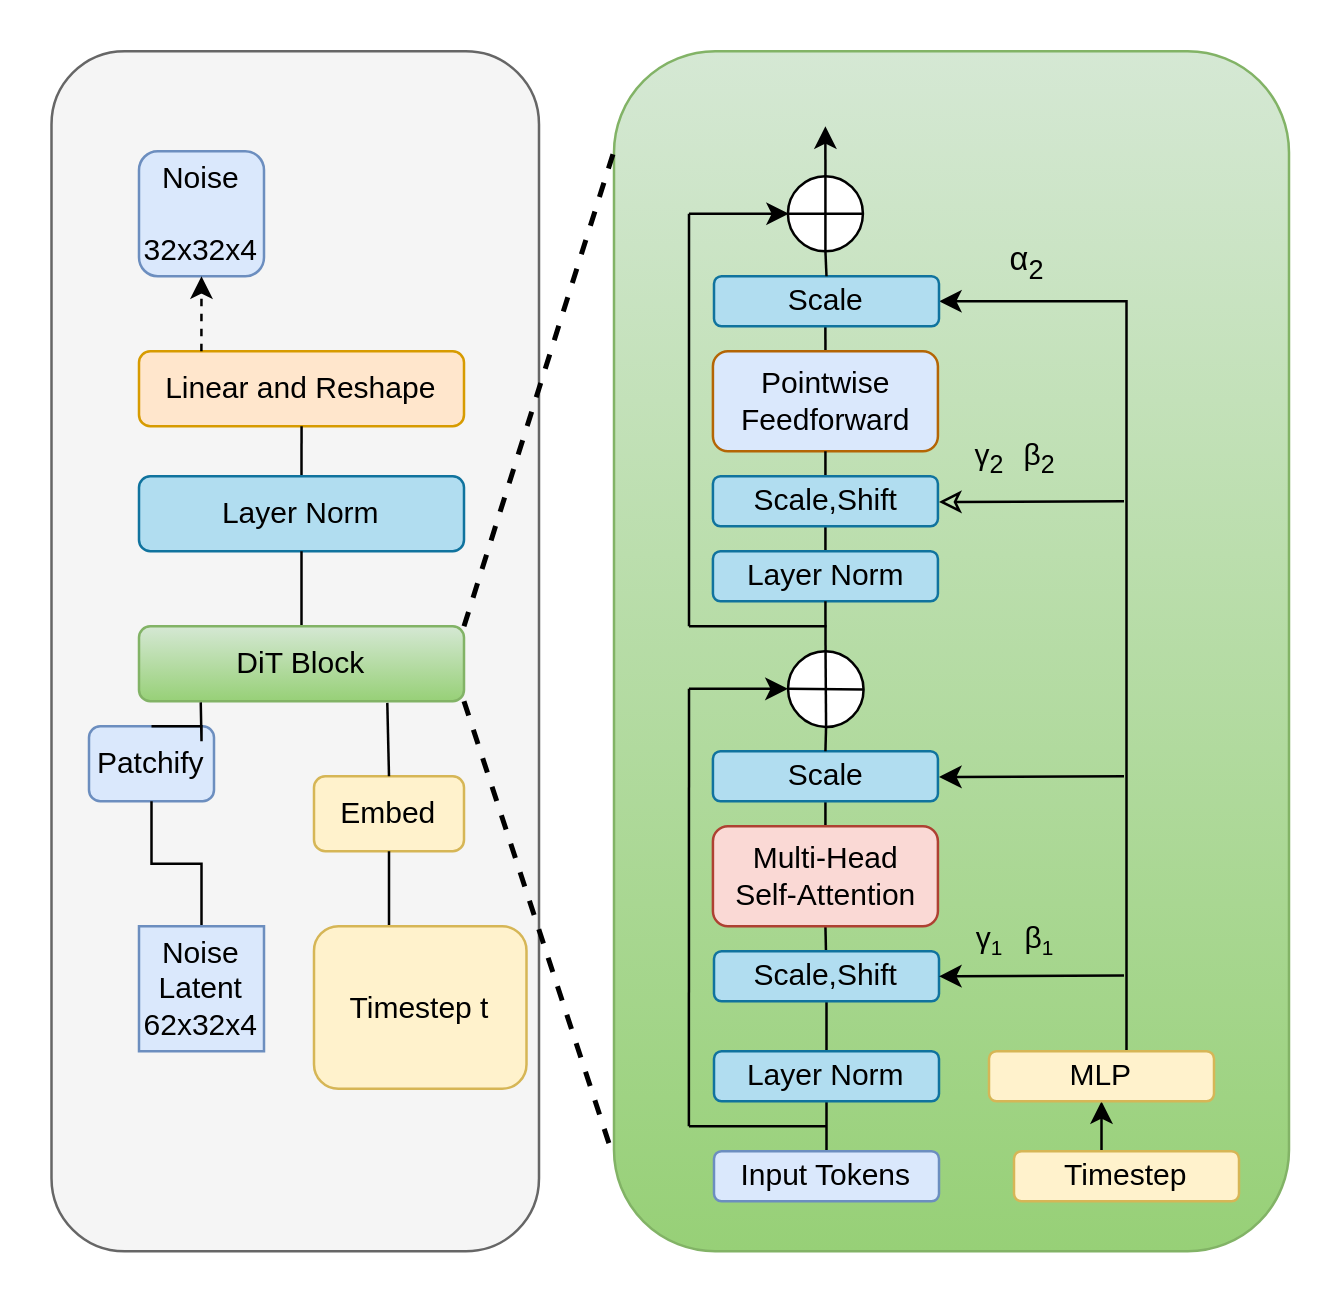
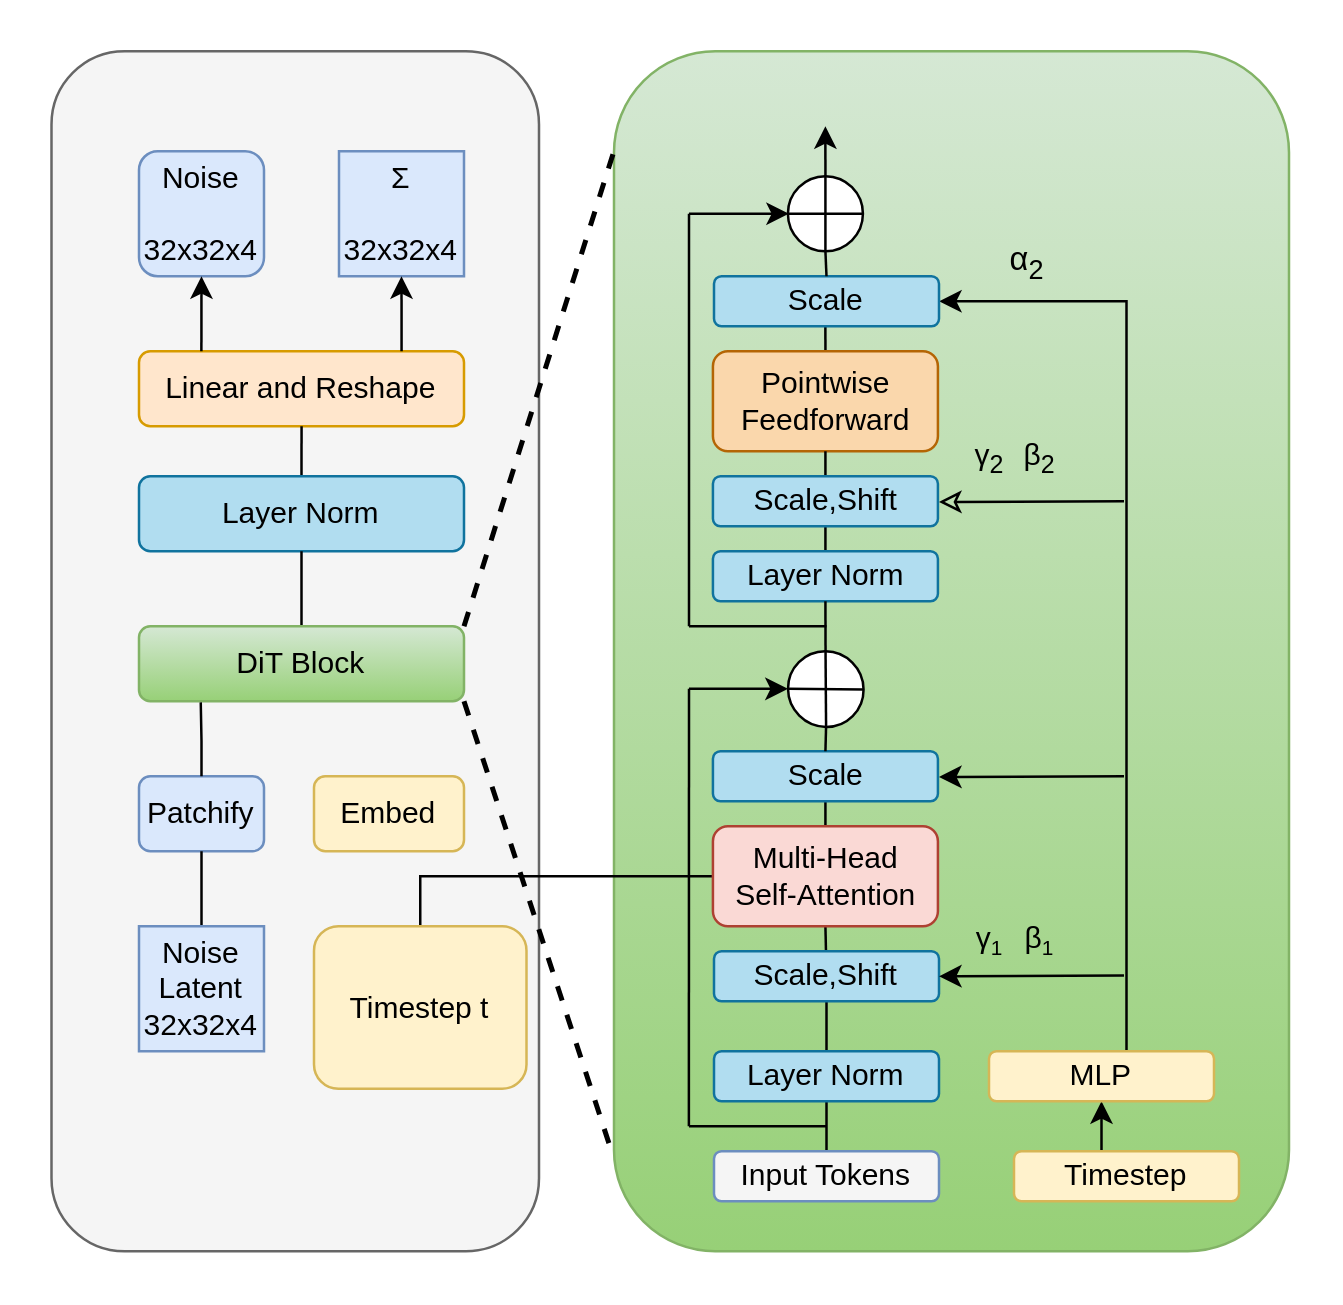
  <mxCell id="0" />
  <mxCell id="1" parent="0" />
  <mxCell id="2" value="" style="rounded=1;whiteSpace=wrap;html=1;fillColor=#f5f5f5;strokeColor=#666666;fontColor=#333333;" vertex="1" parent="1"><mxGeometry x="20" y="20" width="195" height="480" as="geometry" /></mxCell>
  <mxCell id="3" value="" style="rounded=1;whiteSpace=wrap;html=1;fillColor=#d5e8d4;strokeColor=#82b366;gradientColor=#97d077;" vertex="1" parent="1"><mxGeometry x="245" y="20" width="270" height="480" as="geometry" /></mxCell>
  <mxCell id="4" value="Noise&lt;div&gt;&lt;br&gt;&lt;div&gt;&lt;span style=&quot;background-color: initial;&quot;&gt;32x32x4&lt;/span&gt;&lt;/div&gt;&lt;/div&gt;" style="whiteSpace=wrap;html=1;aspect=fixed;fillColor=#dae8fc;strokeColor=#6c8ebf;rounded=1;" vertex="1" parent="1"><mxGeometry x="55" y="60" width="50" height="50" as="geometry" /></mxCell>
+ <mxCell id="5" value="&lt;div&gt;Σ&lt;/div&gt;&lt;div&gt;&lt;br&gt;&lt;div&gt;&lt;span style=&quot;background-color: initial;&quot;&gt;32x32x4&lt;/span&gt;&lt;/div&gt;&lt;/div&gt;" style="whiteSpace=wrap;html=1;aspect=fixed;fillColor=#dae8fc;strokeColor=#6c8ebf;" vertex="1" parent="1"><mxGeometry x="135" y="60" width="50" height="50" as="geometry" /></mxCell>
  <mxCell id="6" value="Linear and Reshape" style="rounded=1;whiteSpace=wrap;html=1;fillColor=#ffe6cc;strokeColor=#d79b00;" vertex="1" parent="1"><mxGeometry x="55" y="140" width="130" height="30" as="geometry" /></mxCell>
  <mxCell id="7" style="edgeStyle=orthogonalEdgeStyle;rounded=0;orthogonalLoop=1;jettySize=auto;html=1;exitX=0.5;exitY=0;exitDx=0;exitDy=0;endArrow=none;endFill=0;" edge="1" parent="1" source="8"><mxGeometry relative="1" as="geometry"><mxPoint x="120.02" y="170" as="targetPoint" /></mxGeometry></mxCell>
  <mxCell id="8" value="Layer Norm" style="rounded=1;whiteSpace=wrap;html=1;fillColor=#b1ddf0;strokeColor=#10739e;" vertex="1" parent="1"><mxGeometry x="55" y="190" width="130" height="30" as="geometry" /></mxCell>
- <mxCell id="9" value="Patchify" style="rounded=1;whiteSpace=wrap;html=1;fillColor=#dae8fc;strokeColor=#6c8ebf;" vertex="1" parent="1"><mxGeometry x="35" y="290" width="50" height="30" as="geometry" /></mxCell>
+ <mxCell id="9" value="Patchify" style="rounded=1;whiteSpace=wrap;html=1;fillColor=#dae8fc;strokeColor=#6c8ebf;" vertex="1" parent="1"><mxGeometry x="55" y="310" width="50" height="30" as="geometry" /></mxCell>
  <mxCell id="10" value="Embed" style="rounded=1;whiteSpace=wrap;html=1;fillColor=#fff2cc;strokeColor=#d6b656;" vertex="1" parent="1"><mxGeometry x="125" y="310" width="60" height="30" as="geometry" /></mxCell>
  <mxCell id="11" style="edgeStyle=orthogonalEdgeStyle;rounded=0;orthogonalLoop=1;jettySize=auto;html=1;exitX=0.5;exitY=0;exitDx=0;exitDy=0;entryX=0.5;entryY=1;entryDx=0;entryDy=0;endArrow=none;endFill=0;" edge="1" parent="1" source="12" target="9"><mxGeometry relative="1" as="geometry" /></mxCell>
- <mxCell id="12" value="Noise&lt;div&gt;Latent&lt;br&gt;&lt;div&gt;&lt;span style=&quot;background-color: initial;&quot;&gt;62x32x4&lt;/span&gt;&lt;/div&gt;&lt;/div&gt;" style="whiteSpace=wrap;html=1;aspect=fixed;fillColor=#dae8fc;strokeColor=#6c8ebf;" vertex="1" parent="1"><mxGeometry x="55" y="370" width="50" height="50" as="geometry" /></mxCell>
- <mxCell id="13" style="edgeStyle=orthogonalEdgeStyle;rounded=0;orthogonalLoop=1;jettySize=auto;html=1;exitX=0.5;exitY=0;exitDx=0;exitDy=0;entryX=0.5;entryY=1;entryDx=0;entryDy=0;endArrow=none;endFill=0;" edge="1" parent="1" source="14" target="10"><mxGeometry relative="1" as="geometry" /></mxCell>
+ <mxCell id="12" value="Noise&lt;div&gt;Latent&lt;br&gt;&lt;div&gt;&lt;span style=&quot;background-color: initial;&quot;&gt;32x32x4&lt;/span&gt;&lt;/div&gt;&lt;/div&gt;" style="whiteSpace=wrap;html=1;aspect=fixed;fillColor=#dae8fc;strokeColor=#6c8ebf;" vertex="1" parent="1"><mxGeometry x="55" y="370" width="50" height="50" as="geometry" /></mxCell>
+ <mxCell id="13" style="edgeStyle=orthogonalEdgeStyle;rounded=0;orthogonalLoop=1;jettySize=auto;html=1;exitX=0.5;exitY=0;exitDx=0;exitDy=0;endArrow=none;endFill=0;" edge="1" parent="1" source="14" target="39"><mxGeometry relative="1" as="geometry" /></mxCell>
  <mxCell id="14" value="Timestep t" style="rounded=1;whiteSpace=wrap;html=1;fillColor=#fff2cc;strokeColor=#d6b656;" vertex="1" parent="1"><mxGeometry x="125" y="370" width="85" height="65" as="geometry" /></mxCell>
  <mxCell id="15" style="edgeStyle=orthogonalEdgeStyle;rounded=0;orthogonalLoop=1;jettySize=auto;html=1;exitX=0.5;exitY=0;exitDx=0;exitDy=0;entryX=0.5;entryY=1;entryDx=0;entryDy=0;endArrow=none;endFill=0;" edge="1" parent="1" source="16" target="8"><mxGeometry relative="1" as="geometry" /></mxCell>
  <mxCell id="16" value="DiT Block" style="rounded=1;whiteSpace=wrap;html=1;fillColor=#d5e8d4;strokeColor=#82b366;gradientColor=#97d077;" vertex="1" parent="1"><mxGeometry x="55" y="250" width="130" height="30" as="geometry" /></mxCell>
  <mxCell id="17" style="edgeStyle=orthogonalEdgeStyle;rounded=0;orthogonalLoop=1;jettySize=auto;html=1;exitX=0.5;exitY=0;exitDx=0;exitDy=0;entryX=0.19;entryY=1.015;entryDx=0;entryDy=0;entryPerimeter=0;endArrow=none;endFill=0;" edge="1" parent="1" source="9" target="16"><mxGeometry relative="1" as="geometry"><Array as="points"><mxPoint x="80" y="296" /><mxPoint x="80" y="296" /></Array></mxGeometry></mxCell>
- <mxCell id="18" style="edgeStyle=orthogonalEdgeStyle;rounded=0;orthogonalLoop=1;jettySize=auto;html=1;exitX=0.5;exitY=0;exitDx=0;exitDy=0;entryX=0.764;entryY=1.022;entryDx=0;entryDy=0;entryPerimeter=0;endArrow=none;endFill=0;" edge="1" parent="1" source="10" target="16"><mxGeometry relative="1" as="geometry" /></mxCell>
- <mxCell id="19" style="edgeStyle=orthogonalEdgeStyle;rounded=0;orthogonalLoop=1;jettySize=auto;html=1;exitX=0.192;exitY=0;exitDx=0;exitDy=0;entryX=0.5;entryY=1;entryDx=0;entryDy=0;exitPerimeter=0;dashed=1;" edge="1" parent="1" source="6" target="4"><mxGeometry relative="1" as="geometry" /></mxCell>
+ <mxCell id="19" style="edgeStyle=orthogonalEdgeStyle;rounded=0;orthogonalLoop=1;jettySize=auto;html=1;exitX=0.192;exitY=0;exitDx=0;exitDy=0;entryX=0.5;entryY=1;entryDx=0;entryDy=0;exitPerimeter=0;" edge="1" parent="1" source="6" target="4"><mxGeometry relative="1" as="geometry" /></mxCell>
+ <mxCell id="20" style="edgeStyle=orthogonalEdgeStyle;rounded=0;orthogonalLoop=1;jettySize=auto;html=1;exitX=0.808;exitY=0;exitDx=0;exitDy=0;entryX=0.5;entryY=1;entryDx=0;entryDy=0;exitPerimeter=0;" edge="1" parent="1" source="6" target="5"><mxGeometry relative="1" as="geometry" /></mxCell>
  <mxCell id="21" style="rounded=0;orthogonalLoop=1;jettySize=auto;html=1;exitX=0.5;exitY=0;exitDx=0;exitDy=0;entryX=0.5;entryY=1;entryDx=0;entryDy=0;endArrow=none;endFill=0;" edge="1" parent="1" source="22" target="28"><mxGeometry relative="1" as="geometry"><Array as="points"><mxPoint x="330" y="450" /><mxPoint x="330" y="440" /></Array></mxGeometry></mxCell>
- <mxCell id="22" value="Input Tokens" style="rounded=1;whiteSpace=wrap;html=1;fillColor=#dae8fc;strokeColor=#6c8ebf;" vertex="1" parent="1"><mxGeometry x="285" y="460" width="90" height="20" as="geometry" /></mxCell>
+ <mxCell id="22" value="Input Tokens" style="rounded=1;whiteSpace=wrap;html=1;fillColor=#f5f5f5;strokeColor=#6c8ebf;" vertex="1" parent="1"><mxGeometry x="285" y="460" width="90" height="20" as="geometry" /></mxCell>
  <mxCell id="23" style="edgeStyle=orthogonalEdgeStyle;rounded=0;orthogonalLoop=1;jettySize=auto;html=1;exitX=0.5;exitY=0;exitDx=0;exitDy=0;entryX=0.5;entryY=1;entryDx=0;entryDy=0;" edge="1" parent="1" source="24" target="26"><mxGeometry relative="1" as="geometry" /></mxCell>
  <mxCell id="24" value="Timestep" style="rounded=1;whiteSpace=wrap;html=1;fillColor=#fff2cc;strokeColor=#d6b656;" vertex="1" parent="1"><mxGeometry x="405" y="460" width="90" height="20" as="geometry" /></mxCell>
  <mxCell id="25" style="edgeStyle=orthogonalEdgeStyle;rounded=0;orthogonalLoop=1;jettySize=auto;html=1;exitX=0.5;exitY=0;exitDx=0;exitDy=0;entryX=1;entryY=0.5;entryDx=0;entryDy=0;" edge="1" parent="1" source="26" target="37"><mxGeometry relative="1" as="geometry"><mxPoint x="425" y="120" as="targetPoint" /><Array as="points"><mxPoint x="450" y="120" /></Array></mxGeometry></mxCell>
  <mxCell id="26" value="MLP" style="rounded=1;whiteSpace=wrap;html=1;fillColor=#fff2cc;strokeColor=#d6b656;" vertex="1" parent="1"><mxGeometry x="395" y="420" width="90" height="20" as="geometry" /></mxCell>
  <mxCell id="27" style="edgeStyle=none;rounded=0;orthogonalLoop=1;jettySize=auto;html=1;exitX=0.5;exitY=0;exitDx=0;exitDy=0;entryX=0.5;entryY=1;entryDx=0;entryDy=0;endArrow=none;endFill=0;" edge="1" parent="1" source="28" target="30"><mxGeometry relative="1" as="geometry" /></mxCell>
  <mxCell id="28" value="Layer Norm" style="rounded=1;whiteSpace=wrap;html=1;fillColor=#b1ddf0;strokeColor=#10739e;" vertex="1" parent="1"><mxGeometry x="285" y="420" width="90" height="20" as="geometry" /></mxCell>
  <mxCell id="29" style="edgeStyle=none;rounded=0;orthogonalLoop=1;jettySize=auto;html=1;entryX=0.5;entryY=1;entryDx=0;entryDy=0;endArrow=none;endFill=0;" edge="1" parent="1" source="30" target="39"><mxGeometry relative="1" as="geometry" /></mxCell>
  <mxCell id="30" value="Scale,Shift" style="rounded=1;whiteSpace=wrap;html=1;fillColor=#b1ddf0;strokeColor=#10739e;" vertex="1" parent="1"><mxGeometry x="285" y="380" width="90" height="20" as="geometry" /></mxCell>
  <mxCell id="31" style="edgeStyle=none;rounded=0;orthogonalLoop=1;jettySize=auto;html=1;exitX=0.5;exitY=0;exitDx=0;exitDy=0;endArrow=none;endFill=0;" edge="1" parent="1" source="32"><mxGeometry relative="1" as="geometry"><mxPoint x="329.556" y="130" as="targetPoint" /></mxGeometry></mxCell>
- <mxCell id="32" value="Pointwise&lt;div&gt;Feedforward&lt;/div&gt;" style="rounded=1;whiteSpace=wrap;html=1;fillColor=#dae8fc;strokeColor=#b46504;" vertex="1" parent="1"><mxGeometry x="284.57" y="140" width="90" height="40" as="geometry" /></mxCell>
+ <mxCell id="32" value="Pointwise&lt;div&gt;Feedforward&lt;/div&gt;" style="rounded=1;whiteSpace=wrap;html=1;fillColor=#fad7ac;strokeColor=#b46504;" vertex="1" parent="1"><mxGeometry x="284.57" y="140" width="90" height="40" as="geometry" /></mxCell>
  <mxCell id="33" style="edgeStyle=none;rounded=0;orthogonalLoop=1;jettySize=auto;html=1;exitX=0.5;exitY=0;exitDx=0;exitDy=0;entryX=0.5;entryY=1;entryDx=0;entryDy=0;endArrow=none;endFill=0;" edge="1" parent="1" source="34" target="36"><mxGeometry relative="1" as="geometry" /></mxCell>
  <mxCell id="34" value="Layer Norm" style="rounded=1;whiteSpace=wrap;html=1;fillColor=#b1ddf0;strokeColor=#10739e;" vertex="1" parent="1"><mxGeometry x="284.57" y="220" width="90" height="20" as="geometry" /></mxCell>
  <mxCell id="35" style="edgeStyle=none;rounded=0;orthogonalLoop=1;jettySize=auto;html=1;exitX=0.5;exitY=0;exitDx=0;exitDy=0;entryX=0.5;entryY=1;entryDx=0;entryDy=0;endArrow=none;endFill=0;" edge="1" parent="1" source="36" target="32"><mxGeometry relative="1" as="geometry" /></mxCell>
  <mxCell id="36" value="Scale,Shift" style="rounded=1;whiteSpace=wrap;html=1;fillColor=#b1ddf0;strokeColor=#10739e;" vertex="1" parent="1"><mxGeometry x="284.57" y="190" width="90" height="20" as="geometry" /></mxCell>
  <mxCell id="37" value="Scale" style="rounded=1;whiteSpace=wrap;html=1;fillColor=#b1ddf0;strokeColor=#10739e;" vertex="1" parent="1"><mxGeometry x="285" y="110" width="90" height="20" as="geometry" /></mxCell>
  <mxCell id="38" style="edgeStyle=none;rounded=0;orthogonalLoop=1;jettySize=auto;html=1;exitX=0.5;exitY=0;exitDx=0;exitDy=0;entryX=0.5;entryY=1;entryDx=0;entryDy=0;endArrow=none;endFill=0;" edge="1" parent="1" source="39" target="40"><mxGeometry relative="1" as="geometry" /></mxCell>
  <mxCell id="39" value="Multi-Head&lt;div&gt;Self-Attention&lt;/div&gt;" style="rounded=1;whiteSpace=wrap;html=1;fillColor=#fad9d5;strokeColor=#ae4132;" vertex="1" parent="1"><mxGeometry x="284.57" y="330" width="90" height="40" as="geometry" /></mxCell>
  <mxCell id="40" value="Scale" style="rounded=1;whiteSpace=wrap;html=1;fillColor=#b1ddf0;strokeColor=#10739e;" vertex="1" parent="1"><mxGeometry x="284.57" y="300" width="90" height="20" as="geometry" /></mxCell>
  <mxCell id="41" style="edgeStyle=none;rounded=0;orthogonalLoop=1;jettySize=auto;html=1;exitX=0.145;exitY=0.145;exitDx=0;exitDy=0;exitPerimeter=0;entryX=0.5;entryY=1;entryDx=0;entryDy=0;endArrow=none;endFill=0;" edge="1" parent="1" source="42" target="34"><mxGeometry relative="1" as="geometry" /></mxCell>
  <mxCell id="42" value="" style="verticalLabelPosition=bottom;verticalAlign=top;html=1;shape=mxgraph.flowchart.or;movable=1;resizable=1;rotatable=1;deletable=1;editable=1;locked=0;connectable=1;rotation=45;" vertex="1" parent="1"><mxGeometry x="314.51" y="260.15" width="30.43" height="30" as="geometry" /></mxCell>
  <mxCell id="43" style="edgeStyle=none;rounded=0;orthogonalLoop=1;jettySize=auto;html=1;exitX=0.145;exitY=0.145;exitDx=0;exitDy=0;exitPerimeter=0;" edge="1" parent="1" source="44"><mxGeometry relative="1" as="geometry"><mxPoint x="329.556" y="50" as="targetPoint" /></mxGeometry></mxCell>
  <mxCell id="44" value="" style="verticalLabelPosition=bottom;verticalAlign=top;html=1;shape=mxgraph.flowchart.or;movable=1;resizable=1;rotatable=1;deletable=1;editable=1;locked=0;connectable=1;rotation=45;" vertex="1" parent="1"><mxGeometry x="314.57" y="70" width="30" height="30" as="geometry" /></mxCell>
  <mxCell id="45" style="edgeStyle=none;rounded=0;orthogonalLoop=1;jettySize=auto;html=1;exitX=0.5;exitY=0;exitDx=0;exitDy=0;entryX=0.855;entryY=0.855;entryDx=0;entryDy=0;entryPerimeter=0;endArrow=none;endFill=0;" edge="1" parent="1" source="40" target="42"><mxGeometry relative="1" as="geometry" /></mxCell>
  <mxCell id="46" style="edgeStyle=none;rounded=0;orthogonalLoop=1;jettySize=auto;html=1;entryX=0.5;entryY=1;entryDx=0;entryDy=0;" edge="1" parent="1" source="37" target="37"><mxGeometry relative="1" as="geometry" /></mxCell>
  <mxCell id="47" style="edgeStyle=none;rounded=0;orthogonalLoop=1;jettySize=auto;html=1;exitX=0.5;exitY=0;exitDx=0;exitDy=0;entryX=0.855;entryY=0.855;entryDx=0;entryDy=0;entryPerimeter=0;endArrow=none;endFill=0;" edge="1" parent="1" source="37" target="44"><mxGeometry relative="1" as="geometry" /></mxCell>
  <mxCell id="48" style="edgeStyle=none;rounded=0;orthogonalLoop=1;jettySize=auto;html=1;entryX=0.5;entryY=0;entryDx=0;entryDy=0;" edge="1" parent="1" source="28" target="28"><mxGeometry relative="1" as="geometry" /></mxCell>
  <mxCell id="49" value="" style="endArrow=none;html=1;rounded=0;" edge="1" parent="1"><mxGeometry relative="1" as="geometry"><mxPoint x="275" y="450" as="sourcePoint" /><mxPoint x="330" y="450" as="targetPoint" /></mxGeometry></mxCell>
  <mxCell id="50" value="" style="endArrow=none;html=1;rounded=0;" edge="1" parent="1"><mxGeometry relative="1" as="geometry"><mxPoint x="275" y="275" as="sourcePoint" /><mxPoint x="274.95" y="450" as="targetPoint" /></mxGeometry></mxCell>
  <mxCell id="51" value="" style="endArrow=classic;html=1;rounded=0;entryX=0.145;entryY=0.855;entryDx=0;entryDy=0;entryPerimeter=0;endFill=1;" edge="1" parent="1" target="42"><mxGeometry relative="1" as="geometry"><mxPoint x="275" y="275.01" as="sourcePoint" /><mxPoint x="435" y="275.01" as="targetPoint" /></mxGeometry></mxCell>
  <mxCell id="52" value="" style="endArrow=none;html=1;rounded=0;" edge="1" parent="1"><mxGeometry relative="1" as="geometry"><mxPoint x="275" y="250" as="sourcePoint" /><mxPoint x="330" y="250" as="targetPoint" /></mxGeometry></mxCell>
  <mxCell id="53" value="" style="endArrow=none;html=1;rounded=0;" edge="1" parent="1"><mxGeometry relative="1" as="geometry"><mxPoint x="275" y="250" as="sourcePoint" /><mxPoint x="275" y="85" as="targetPoint" /></mxGeometry></mxCell>
  <mxCell id="54" value="" style="endArrow=classic;html=1;rounded=0;endFill=1;" edge="1" parent="1"><mxGeometry relative="1" as="geometry"><mxPoint x="275" y="85" as="sourcePoint" /><mxPoint x="315" y="85" as="targetPoint" /></mxGeometry></mxCell>
  <mxCell id="55" value="" style="endArrow=none;html=1;rounded=0;exitX=1;exitY=0.5;exitDx=0;exitDy=0;startArrow=classic;startFill=1;" edge="1" parent="1" source="30"><mxGeometry relative="1" as="geometry"><mxPoint x="379" y="390" as="sourcePoint" /><mxPoint x="449" y="389.71" as="targetPoint" /></mxGeometry></mxCell>
  <mxCell id="56" value="" style="endArrow=none;html=1;rounded=0;exitX=1;exitY=0.5;exitDx=0;exitDy=0;startArrow=classic;startFill=1;" edge="1" parent="1"><mxGeometry relative="1" as="geometry"><mxPoint x="375" y="310.29" as="sourcePoint" /><mxPoint x="449" y="310" as="targetPoint" /></mxGeometry></mxCell>
  <mxCell id="57" value="" style="endArrow=none;html=1;rounded=0;exitX=1;exitY=0.5;exitDx=0;exitDy=0;endFill=0;startArrow=classic;startFill=0;" edge="1" parent="1"><mxGeometry relative="1" as="geometry"><mxPoint x="375" y="200.29" as="sourcePoint" /><mxPoint x="449" y="200" as="targetPoint" /></mxGeometry></mxCell>
  <mxCell id="58" value="&lt;span style=&quot;font-size: 13px;&quot;&gt;α&lt;sub&gt;2&lt;/sub&gt;&lt;/span&gt;" style="text;html=1;align=center;verticalAlign=middle;resizable=0;points=[];autosize=1;strokeColor=none;fillColor=none;strokeWidth=1;" vertex="1" parent="1"><mxGeometry x="390" y="90" width="40" height="30" as="geometry" /></mxCell>
  <mxCell id="59" value="γ&lt;sub&gt;2&lt;/sub&gt;" style="text;html=1;align=center;verticalAlign=middle;resizable=0;points=[];autosize=1;strokeColor=none;fillColor=none;" vertex="1" parent="1"><mxGeometry x="375" y="168" width="40" height="30" as="geometry" /></mxCell>
  <mxCell id="60" value="β&lt;sub&gt;2&lt;/sub&gt;" style="text;html=1;align=center;verticalAlign=middle;resizable=0;points=[];autosize=1;strokeColor=none;fillColor=none;" vertex="1" parent="1"><mxGeometry x="395" y="168" width="40" height="30" as="geometry" /></mxCell>
  <mxCell id="61" value="β&lt;span style=&quot;font-size: 10px;&quot;&gt;&lt;sub&gt;1&lt;/sub&gt;&lt;/span&gt;" style="text;html=1;align=center;verticalAlign=middle;resizable=0;points=[];autosize=1;strokeColor=none;fillColor=none;" vertex="1" parent="1"><mxGeometry x="395" y="360" width="40" height="30" as="geometry" /></mxCell>
  <mxCell id="62" value="γ&lt;span style=&quot;font-size: 10px;&quot;&gt;&lt;sub&gt;1&lt;/sub&gt;&lt;/span&gt;" style="text;html=1;align=center;verticalAlign=middle;resizable=0;points=[];autosize=1;strokeColor=none;fillColor=none;" vertex="1" parent="1"><mxGeometry x="380" y="360" width="30" height="30" as="geometry" /></mxCell>
  <mxCell id="63" value="" style="endArrow=none;html=1;rounded=0;dashed=1;exitX=1;exitY=0;exitDx=0;exitDy=0;entryX=0;entryY=0.083;entryDx=0;entryDy=0;entryPerimeter=0;strokeWidth=2;" edge="1" parent="1" source="16" target="3"><mxGeometry relative="1" as="geometry"><mxPoint x="195" y="254.58" as="sourcePoint" /><mxPoint x="355" y="254.58" as="targetPoint" /></mxGeometry></mxCell>
  <mxCell id="64" value="" style="endArrow=none;html=1;rounded=0;dashed=1;exitX=1;exitY=0;exitDx=0;exitDy=0;entryX=-0.004;entryY=0.916;entryDx=0;entryDy=0;entryPerimeter=0;strokeWidth=2;" edge="1" parent="1" target="3"><mxGeometry relative="1" as="geometry"><mxPoint x="185" y="280" as="sourcePoint" /><mxPoint x="245" y="50" as="targetPoint" /></mxGeometry></mxCell>
